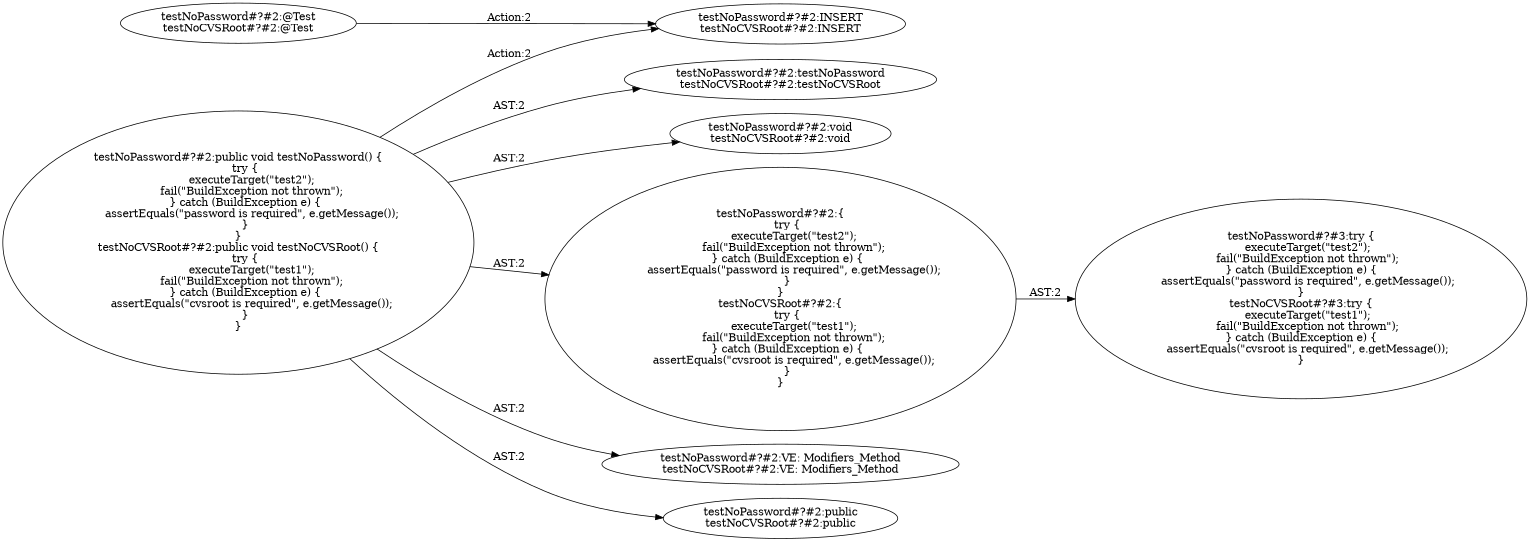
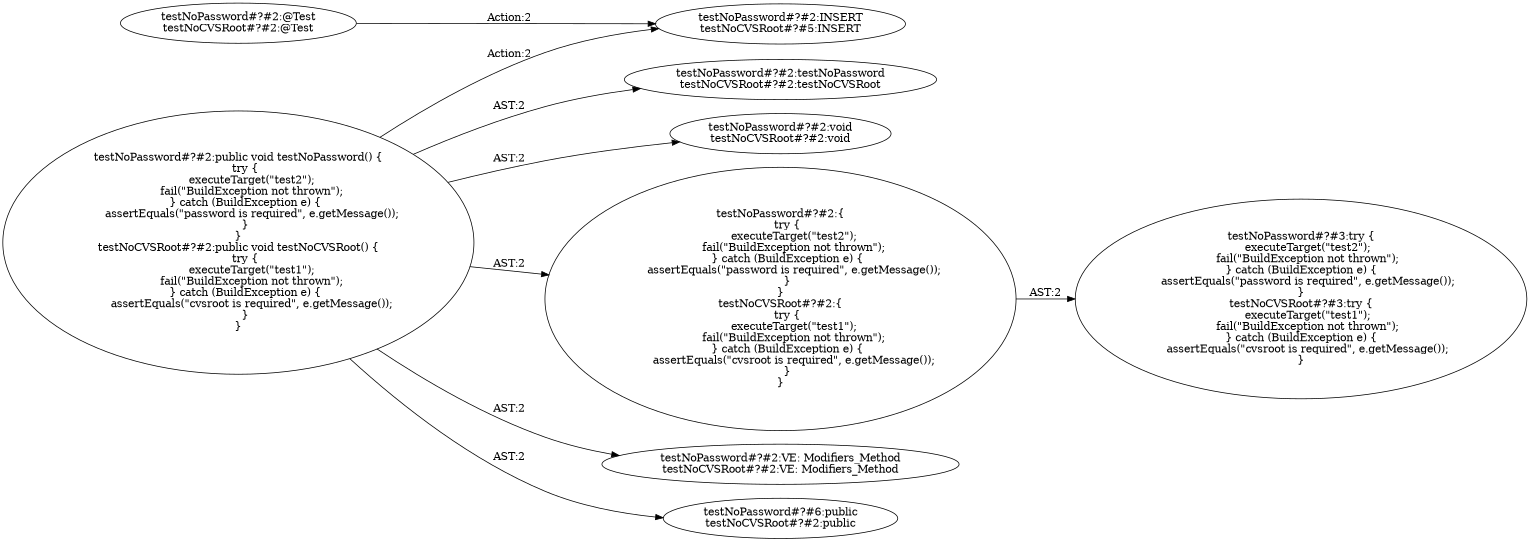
  digraph {
    rankdir=LR
    node [shape=ellipse]
-   n1 [label="testNoPassword#?#2:INSERT\ntestNoCVSRoot#?#2:INSERT"]
+   n1 [label="testNoPassword#?#2:INSERT\ntestNoCVSRoot#?#5:INSERT"]
    n2 [label="testNoPassword#?#2:@Test\ntestNoCVSRoot#?#2:@Test"]
    n3 [label="testNoPassword#?#2:public void testNoPassword() \{\n    try \{\n        executeTarget(\"test2\");\n        fail(\"BuildException not thrown\");\n    \} catch (BuildException e) \{\n        assertEquals(\"password is required\", e.getMessage());\n    \}\n\}\ntestNoCVSRoot#?#2:public void testNoCVSRoot() \{\n    try \{\n        executeTarget(\"test1\");\n        fail(\"BuildException not thrown\");\n    \} catch (BuildException e) \{\n        assertEquals(\"cvsroot is required\", e.getMessage());\n    \}\n\}"]
    n4 [label="testNoPassword#?#2:testNoPassword\ntestNoCVSRoot#?#2:testNoCVSRoot"]
    n5 [label="testNoPassword#?#2:void\ntestNoCVSRoot#?#2:void"]
    n6 [label="testNoPassword#?#2:\{\n    try \{\n        executeTarget(\"test2\");\n        fail(\"BuildException not thrown\");\n    \} catch (BuildException e) \{\n        assertEquals(\"password is required\", e.getMessage());\n    \}\n\}\ntestNoCVSRoot#?#2:\{\n    try \{\n        executeTarget(\"test1\");\n        fail(\"BuildException not thrown\");\n    \} catch (BuildException e) \{\n        assertEquals(\"cvsroot is required\", e.getMessage());\n    \}\n\}"]
    n7 [label="testNoPassword#?#2:VE: Modifiers_Method\ntestNoCVSRoot#?#2:VE: Modifiers_Method"]
-   n8 [label="testNoPassword#?#2:public\ntestNoCVSRoot#?#2:public"]
+   n8 [label="testNoPassword#?#6:public\ntestNoCVSRoot#?#2:public"]
    n9 [label="testNoPassword#?#3:try \{\n    executeTarget(\"test2\");\n    fail(\"BuildException not thrown\");\n\} catch (BuildException e) \{\n    assertEquals(\"password is required\", e.getMessage());\n\}\ntestNoCVSRoot#?#3:try \{\n    executeTarget(\"test1\");\n    fail(\"BuildException not thrown\");\n\} catch (BuildException e) \{\n    assertEquals(\"cvsroot is required\", e.getMessage());\n\}"]
    n2 -> n1 [label="Action:2"]
    n3 -> n1 [label="Action:2"]
    n3 -> n4 [label="AST:2"]
    n3 -> n5 [label="AST:2"]
    n3 -> n6 [label="AST:2"]
    n3 -> n7 [label="AST:2"]
    n3 -> n8 [label="AST:2"]
    n6 -> n9 [label="AST:2"]
  }
